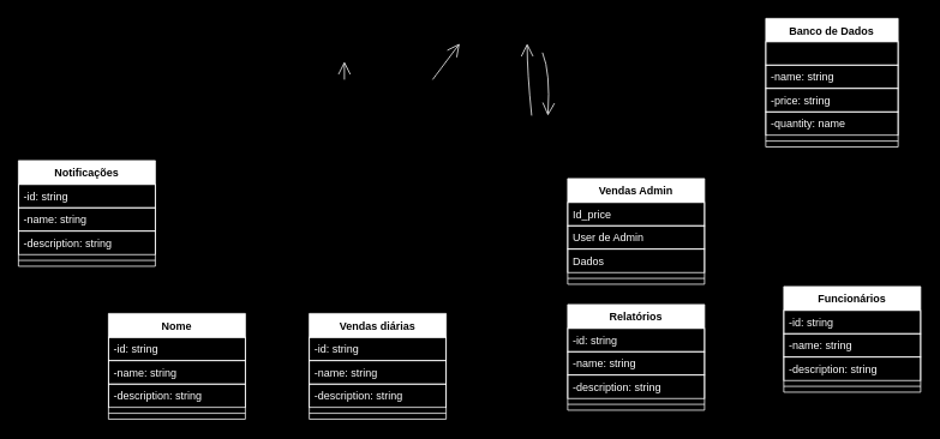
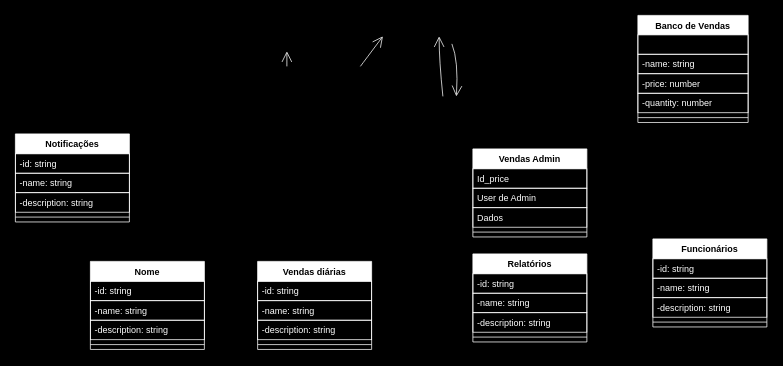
  <mxCell id="0" />
  <mxCell id="1" parent="0" />
- <mxCell id="2" value="Banco de Dados" style="swimlane;fontStyle=1;align=center;verticalAlign=top;childLayout=stackLayout;horizontal=1;startSize=25.818;horizontalStack=0;resizeParent=1;resizeParentMax=0;resizeLast=0;collapsible=0;marginBottom=0;fontColor=#000000;strokeColor=#FFFFFF;" parent="1" vertex="1"><mxGeometry x="850" y="20" width="147" height="142.818" as="geometry" /></mxCell>
+ <mxCell id="2" value="Banco de Vendas" style="swimlane;fontStyle=1;align=center;verticalAlign=top;childLayout=stackLayout;horizontal=1;startSize=25.818;horizontalStack=0;resizeParent=1;resizeParentMax=0;resizeLast=0;collapsible=0;marginBottom=0;fontColor=#000000;strokeColor=#FFFFFF;" parent="1" vertex="1"><mxGeometry x="850" y="20" width="147" height="142.818" as="geometry" /></mxCell>
  <mxCell id="3" value="-id: string" style="text;strokeColor=#FFFFFF;fillColor=none;align=left;verticalAlign=top;spacingLeft=4;spacingRight=4;overflow=hidden;rotatable=0;points=[[0,0.5],[1,0.5]];portConstraint=eastwest;fontColor=default;" parent="2" vertex="1"><mxGeometry y="25.818" width="147" height="26" as="geometry" /></mxCell>
  <mxCell id="4" value="-name: string" style="text;strokeColor=#FFFFFF;fillColor=none;align=left;verticalAlign=top;spacingLeft=4;spacingRight=4;overflow=hidden;rotatable=0;points=[[0,0.5],[1,0.5]];portConstraint=eastwest;fontColor=#FFFFFF;" parent="2" vertex="1"><mxGeometry y="51.818" width="147" height="26" as="geometry" /></mxCell>
- <mxCell id="5" value="-price: string" style="text;strokeColor=#FFFFFF;fillColor=none;align=left;verticalAlign=top;spacingLeft=4;spacingRight=4;overflow=hidden;rotatable=0;points=[[0,0.5],[1,0.5]];portConstraint=eastwest;fontColor=#FFFFFF;" parent="2" vertex="1"><mxGeometry y="77.818" width="147" height="26" as="geometry" /></mxCell>
- <mxCell id="6" value="-quantity: name" style="text;strokeColor=#FFFFFF;fillColor=none;align=left;verticalAlign=top;spacingLeft=4;spacingRight=4;overflow=hidden;rotatable=0;points=[[0,0.5],[1,0.5]];portConstraint=eastwest;fontColor=#FFFFFF;" parent="2" vertex="1"><mxGeometry y="103.818" width="147" height="26" as="geometry" /></mxCell>
+ <mxCell id="5" value="-price: number" style="text;strokeColor=#FFFFFF;fillColor=none;align=left;verticalAlign=top;spacingLeft=4;spacingRight=4;overflow=hidden;rotatable=0;points=[[0,0.5],[1,0.5]];portConstraint=eastwest;fontColor=#FFFFFF;" parent="2" vertex="1"><mxGeometry y="77.818" width="147" height="26" as="geometry" /></mxCell>
+ <mxCell id="6" value="-quantity: number" style="text;strokeColor=#FFFFFF;fillColor=none;align=left;verticalAlign=top;spacingLeft=4;spacingRight=4;overflow=hidden;rotatable=0;points=[[0,0.5],[1,0.5]];portConstraint=eastwest;fontColor=#FFFFFF;" parent="2" vertex="1"><mxGeometry y="103.818" width="147" height="26" as="geometry" /></mxCell>
  <mxCell id="7" style="line;strokeWidth=1;fillColor=none;align=left;verticalAlign=middle;spacingTop=-1;spacingLeft=3;spacingRight=3;rotatable=0;labelPosition=right;points=[];portConstraint=eastwest;strokeColor=#FFFFFF;fontColor=#FFFFFF;" parent="2" vertex="1"><mxGeometry y="129.818" width="147" height="13" as="geometry" /></mxCell>
  <mxCell id="8" value="Vendas Admin" style="swimlane;fontStyle=1;align=center;verticalAlign=top;childLayout=stackLayout;horizontal=1;startSize=26.444;horizontalStack=0;resizeParent=1;resizeParentMax=0;resizeLast=0;collapsible=0;marginBottom=0;fontColor=default;strokeColor=#FFFFFF;" parent="1" vertex="1"><mxGeometry x="630" y="198" width="152" height="117.444" as="geometry" /></mxCell>
  <mxCell id="9" value="Id_price" style="text;strokeColor=#FFFFFF;fillColor=none;align=left;verticalAlign=top;spacingLeft=4;spacingRight=4;overflow=hidden;rotatable=0;points=[[0,0.5],[1,0.5]];portConstraint=eastwest;fontColor=#FFFFFF;" parent="8" vertex="1"><mxGeometry y="26.444" width="152" height="26" as="geometry" /></mxCell>
  <mxCell id="10" value="User de Admin" style="text;strokeColor=#FFFFFF;fillColor=none;align=left;verticalAlign=top;spacingLeft=4;spacingRight=4;overflow=hidden;rotatable=0;points=[[0,0.5],[1,0.5]];portConstraint=eastwest;fontColor=#FFFFFF;" parent="8" vertex="1"><mxGeometry y="52.444" width="152" height="26" as="geometry" /></mxCell>
  <mxCell id="11" value="Dados" style="text;strokeColor=#FFFFFF;fillColor=none;align=left;verticalAlign=top;spacingLeft=4;spacingRight=4;overflow=hidden;rotatable=0;points=[[0,0.5],[1,0.5]];portConstraint=eastwest;fontColor=#FFFFFF;" parent="8" vertex="1"><mxGeometry y="78.444" width="152" height="26" as="geometry" /></mxCell>
  <mxCell id="12" style="line;strokeWidth=1;fillColor=none;align=left;verticalAlign=middle;spacingTop=-1;spacingLeft=3;spacingRight=3;rotatable=0;labelPosition=right;points=[];portConstraint=eastwest;strokeColor=#FFFFFF;fontColor=#FFFFFF;" parent="8" vertex="1"><mxGeometry y="104.444" width="152" height="13" as="geometry" /></mxCell>
  <mxCell id="13" value="" style="curved=1;startArrow=open;startSize=12;endArrow=none;fontColor=#FFFFFF;strokeColor=#FFFFFF;" parent="1" edge="1"><mxGeometry relative="1" as="geometry"><Array as="points"><mxPoint x="382" y="80" /></Array><mxPoint x="382" y="68" as="sourcePoint" /><mxPoint x="382" y="88" as="targetPoint" /></mxGeometry></mxCell>
  <mxCell id="14" value="" style="curved=1;startArrow=open;startSize=12;endArrow=none;fontColor=#FFFFFF;strokeColor=#FFFFFF;" parent="1" edge="1"><mxGeometry relative="1" as="geometry"><Array as="points"><mxPoint x="486" y="80" /></Array><mxPoint x="510" y="48" as="sourcePoint" /><mxPoint x="480" y="88" as="targetPoint" /></mxGeometry></mxCell>
  <mxCell id="15" value="" style="curved=1;startArrow=open;startSize=12;endArrow=none;fontColor=#FFFFFF;strokeColor=#FFFFFF;" parent="1" edge="1"><mxGeometry relative="1" as="geometry"><Array as="points"><mxPoint x="585" y="80" /></Array><mxPoint x="585" y="48" as="sourcePoint" /><mxPoint x="590" y="128" as="targetPoint" /></mxGeometry></mxCell>
  <mxCell id="16" value="" style="curved=1;startArrow=open;startSize=12;endArrow=none;fontColor=#FFFFFF;strokeColor=#FFFFFF;" parent="1" edge="1"><mxGeometry relative="1" as="geometry"><Array as="points"><mxPoint x="611" y="80" /></Array><mxPoint x="608" y="128" as="sourcePoint" /><mxPoint x="602" y="58" as="targetPoint" /></mxGeometry></mxCell>
  <mxCell id="17" value="Funcionários" style="swimlane;fontStyle=1;align=center;verticalAlign=top;childLayout=stackLayout;horizontal=1;startSize=26.444;horizontalStack=0;resizeParent=1;resizeParentMax=0;resizeLast=0;collapsible=0;marginBottom=0;fontColor=default;strokeColor=#FFFFFF;" vertex="1" parent="1"><mxGeometry x="870" y="318" width="152" height="117.444" as="geometry" /></mxCell>
  <mxCell id="18" value="-id: string" style="text;strokeColor=#FFFFFF;fillColor=none;align=left;verticalAlign=top;spacingLeft=4;spacingRight=4;overflow=hidden;rotatable=0;points=[[0,0.5],[1,0.5]];portConstraint=eastwest;fontColor=#FFFFFF;" vertex="1" parent="17"><mxGeometry y="26.444" width="152" height="26" as="geometry" /></mxCell>
  <mxCell id="19" value="-name: string" style="text;strokeColor=#FFFFFF;fillColor=none;align=left;verticalAlign=top;spacingLeft=4;spacingRight=4;overflow=hidden;rotatable=0;points=[[0,0.5],[1,0.5]];portConstraint=eastwest;fontColor=#FFFFFF;" vertex="1" parent="17"><mxGeometry y="52.444" width="152" height="26" as="geometry" /></mxCell>
  <mxCell id="20" value="-description: string" style="text;strokeColor=#FFFFFF;fillColor=none;align=left;verticalAlign=top;spacingLeft=4;spacingRight=4;overflow=hidden;rotatable=0;points=[[0,0.5],[1,0.5]];portConstraint=eastwest;fontColor=#FFFFFF;" vertex="1" parent="17"><mxGeometry y="78.444" width="152" height="26" as="geometry" /></mxCell>
  <mxCell id="21" style="line;strokeWidth=1;fillColor=none;align=left;verticalAlign=middle;spacingTop=-1;spacingLeft=3;spacingRight=3;rotatable=0;labelPosition=right;points=[];portConstraint=eastwest;strokeColor=#FFFFFF;fontColor=#FFFFFF;" vertex="1" parent="17"><mxGeometry y="104.444" width="152" height="13" as="geometry" /></mxCell>
  <mxCell id="22" value="Relatórios" style="swimlane;fontStyle=1;align=center;verticalAlign=top;childLayout=stackLayout;horizontal=1;startSize=26.444;horizontalStack=0;resizeParent=1;resizeParentMax=0;resizeLast=0;collapsible=0;marginBottom=0;fontColor=default;strokeColor=#FFFFFF;" vertex="1" parent="1"><mxGeometry x="630" y="338" width="152" height="117.444" as="geometry" /></mxCell>
  <mxCell id="23" value="-id: string" style="text;strokeColor=#FFFFFF;fillColor=none;align=left;verticalAlign=top;spacingLeft=4;spacingRight=4;overflow=hidden;rotatable=0;points=[[0,0.5],[1,0.5]];portConstraint=eastwest;fontColor=#FFFFFF;" vertex="1" parent="22"><mxGeometry y="26.444" width="152" height="26" as="geometry" /></mxCell>
  <mxCell id="24" value="-name: string" style="text;strokeColor=#FFFFFF;fillColor=none;align=left;verticalAlign=top;spacingLeft=4;spacingRight=4;overflow=hidden;rotatable=0;points=[[0,0.5],[1,0.5]];portConstraint=eastwest;fontColor=#FFFFFF;" vertex="1" parent="22"><mxGeometry y="52.444" width="152" height="26" as="geometry" /></mxCell>
  <mxCell id="25" value="-description: string" style="text;strokeColor=#FFFFFF;fillColor=none;align=left;verticalAlign=top;spacingLeft=4;spacingRight=4;overflow=hidden;rotatable=0;points=[[0,0.5],[1,0.5]];portConstraint=eastwest;fontColor=#FFFFFF;" vertex="1" parent="22"><mxGeometry y="78.444" width="152" height="26" as="geometry" /></mxCell>
  <mxCell id="26" style="line;strokeWidth=1;fillColor=none;align=left;verticalAlign=middle;spacingTop=-1;spacingLeft=3;spacingRight=3;rotatable=0;labelPosition=right;points=[];portConstraint=eastwest;strokeColor=#FFFFFF;fontColor=#FFFFFF;" vertex="1" parent="22"><mxGeometry y="104.444" width="152" height="13" as="geometry" /></mxCell>
  <mxCell id="27" value="Vendas diárias" style="swimlane;fontStyle=1;align=center;verticalAlign=top;childLayout=stackLayout;horizontal=1;startSize=26.444;horizontalStack=0;resizeParent=1;resizeParentMax=0;resizeLast=0;collapsible=0;marginBottom=0;fontColor=default;strokeColor=#FFFFFF;" vertex="1" parent="1"><mxGeometry x="343" y="348" width="152" height="117.444" as="geometry" /></mxCell>
  <mxCell id="28" value="-id: string" style="text;strokeColor=#FFFFFF;fillColor=none;align=left;verticalAlign=top;spacingLeft=4;spacingRight=4;overflow=hidden;rotatable=0;points=[[0,0.5],[1,0.5]];portConstraint=eastwest;fontColor=#FFFFFF;" vertex="1" parent="27"><mxGeometry y="26.444" width="152" height="26" as="geometry" /></mxCell>
  <mxCell id="29" value="-name: string" style="text;strokeColor=#FFFFFF;fillColor=none;align=left;verticalAlign=top;spacingLeft=4;spacingRight=4;overflow=hidden;rotatable=0;points=[[0,0.5],[1,0.5]];portConstraint=eastwest;fontColor=#FFFFFF;" vertex="1" parent="27"><mxGeometry y="52.444" width="152" height="26" as="geometry" /></mxCell>
  <mxCell id="30" value="-description: string" style="text;strokeColor=#FFFFFF;fillColor=none;align=left;verticalAlign=top;spacingLeft=4;spacingRight=4;overflow=hidden;rotatable=0;points=[[0,0.5],[1,0.5]];portConstraint=eastwest;fontColor=#FFFFFF;" vertex="1" parent="27"><mxGeometry y="78.444" width="152" height="26" as="geometry" /></mxCell>
  <mxCell id="31" style="line;strokeWidth=1;fillColor=none;align=left;verticalAlign=middle;spacingTop=-1;spacingLeft=3;spacingRight=3;rotatable=0;labelPosition=right;points=[];portConstraint=eastwest;strokeColor=#FFFFFF;fontColor=#FFFFFF;" vertex="1" parent="27"><mxGeometry y="104.444" width="152" height="13" as="geometry" /></mxCell>
  <mxCell id="32" value="Nome" style="swimlane;fontStyle=1;align=center;verticalAlign=top;childLayout=stackLayout;horizontal=1;startSize=26.444;horizontalStack=0;resizeParent=1;resizeParentMax=0;resizeLast=0;collapsible=0;marginBottom=0;fontColor=default;strokeColor=#FFFFFF;" vertex="1" parent="1"><mxGeometry x="120" y="348" width="152" height="117.444" as="geometry" /></mxCell>
  <mxCell id="33" value="-id: string" style="text;strokeColor=#FFFFFF;fillColor=none;align=left;verticalAlign=top;spacingLeft=4;spacingRight=4;overflow=hidden;rotatable=0;points=[[0,0.5],[1,0.5]];portConstraint=eastwest;fontColor=#FFFFFF;" vertex="1" parent="32"><mxGeometry y="26.444" width="152" height="26" as="geometry" /></mxCell>
  <mxCell id="34" value="-name: string" style="text;strokeColor=#FFFFFF;fillColor=none;align=left;verticalAlign=top;spacingLeft=4;spacingRight=4;overflow=hidden;rotatable=0;points=[[0,0.5],[1,0.5]];portConstraint=eastwest;fontColor=#FFFFFF;" vertex="1" parent="32"><mxGeometry y="52.444" width="152" height="26" as="geometry" /></mxCell>
  <mxCell id="35" value="-description: string" style="text;strokeColor=#FFFFFF;fillColor=none;align=left;verticalAlign=top;spacingLeft=4;spacingRight=4;overflow=hidden;rotatable=0;points=[[0,0.5],[1,0.5]];portConstraint=eastwest;fontColor=#FFFFFF;" vertex="1" parent="32"><mxGeometry y="78.444" width="152" height="26" as="geometry" /></mxCell>
  <mxCell id="36" style="line;strokeWidth=1;fillColor=none;align=left;verticalAlign=middle;spacingTop=-1;spacingLeft=3;spacingRight=3;rotatable=0;labelPosition=right;points=[];portConstraint=eastwest;strokeColor=#FFFFFF;fontColor=#FFFFFF;" vertex="1" parent="32"><mxGeometry y="104.444" width="152" height="13" as="geometry" /></mxCell>
  <mxCell id="37" value="Notificações" style="swimlane;fontStyle=1;align=center;verticalAlign=top;childLayout=stackLayout;horizontal=1;startSize=26.444;horizontalStack=0;resizeParent=1;resizeParentMax=0;resizeLast=0;collapsible=0;marginBottom=0;fontColor=default;strokeColor=#FFFFFF;" vertex="1" parent="1"><mxGeometry x="20" y="178" width="152" height="117.444" as="geometry" /></mxCell>
  <mxCell id="38" value="-id: string" style="text;strokeColor=#FFFFFF;fillColor=none;align=left;verticalAlign=top;spacingLeft=4;spacingRight=4;overflow=hidden;rotatable=0;points=[[0,0.5],[1,0.5]];portConstraint=eastwest;fontColor=#FFFFFF;" vertex="1" parent="37"><mxGeometry y="26.444" width="152" height="26" as="geometry" /></mxCell>
  <mxCell id="39" value="-name: string" style="text;strokeColor=#FFFFFF;fillColor=none;align=left;verticalAlign=top;spacingLeft=4;spacingRight=4;overflow=hidden;rotatable=0;points=[[0,0.5],[1,0.5]];portConstraint=eastwest;fontColor=#FFFFFF;" vertex="1" parent="37"><mxGeometry y="52.444" width="152" height="26" as="geometry" /></mxCell>
  <mxCell id="40" value="-description: string" style="text;strokeColor=#FFFFFF;fillColor=none;align=left;verticalAlign=top;spacingLeft=4;spacingRight=4;overflow=hidden;rotatable=0;points=[[0,0.5],[1,0.5]];portConstraint=eastwest;fontColor=#FFFFFF;" vertex="1" parent="37"><mxGeometry y="78.444" width="152" height="26" as="geometry" /></mxCell>
  <mxCell id="41" style="line;strokeWidth=1;fillColor=none;align=left;verticalAlign=middle;spacingTop=-1;spacingLeft=3;spacingRight=3;rotatable=0;labelPosition=right;points=[];portConstraint=eastwest;strokeColor=#FFFFFF;fontColor=#FFFFFF;" vertex="1" parent="37"><mxGeometry y="104.444" width="152" height="13" as="geometry" /></mxCell>
